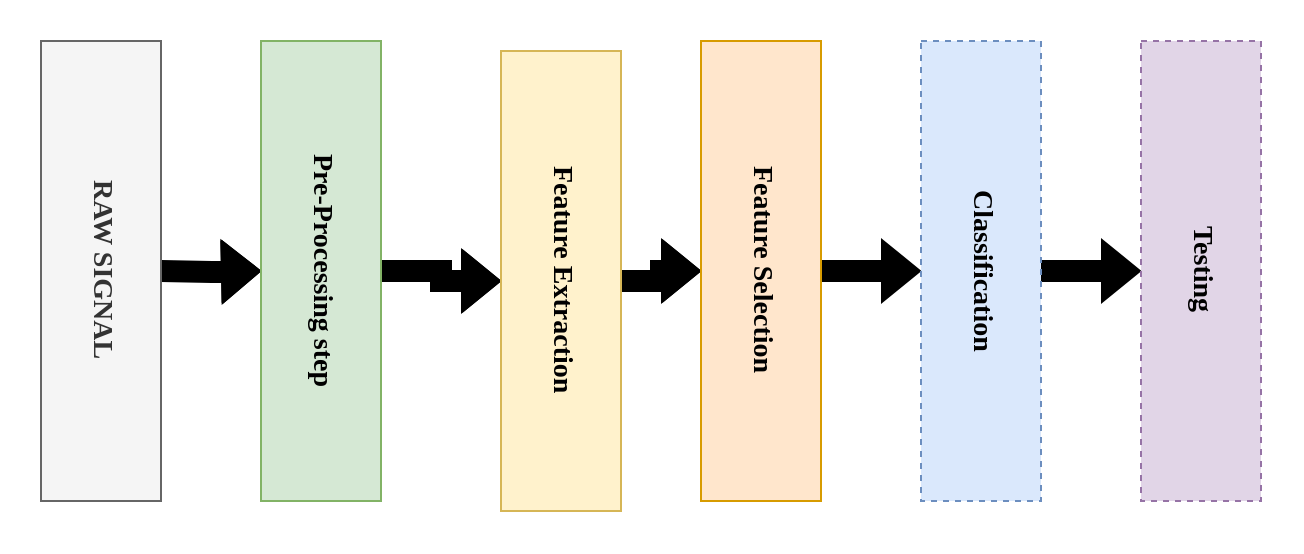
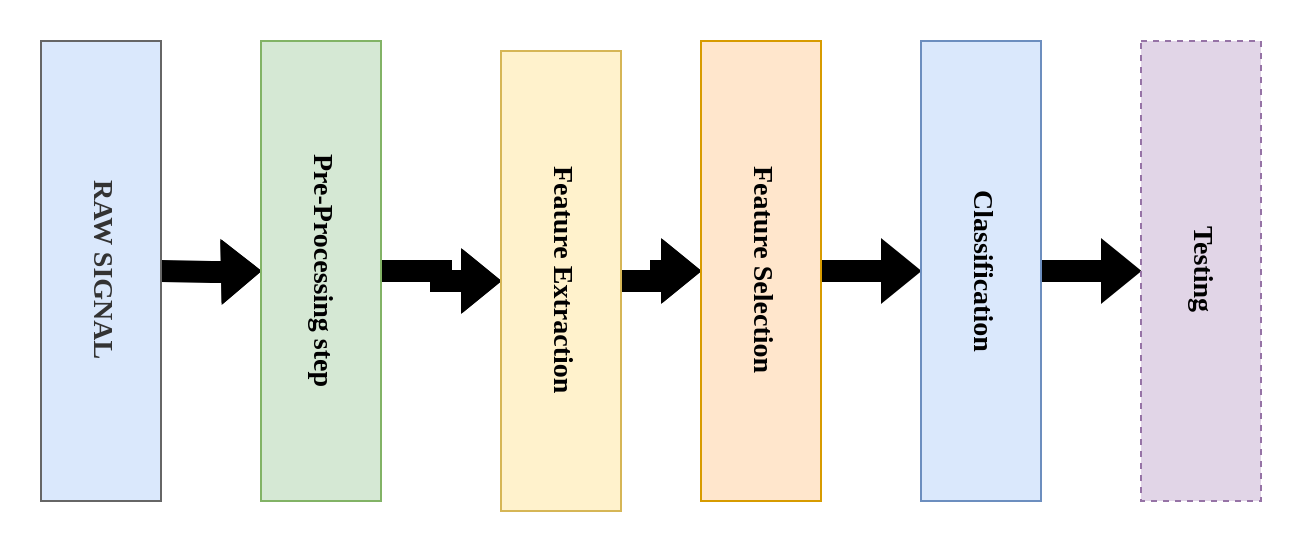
  <mxCell id="0" />
  <mxCell id="1" parent="0" />
  <mxCell id="2" value="" style="edgeStyle=orthogonalEdgeStyle;rounded=0;orthogonalLoop=1;jettySize=auto;shape=flexArrow;fillColor=light-dark(#000000,#000000);spacing=16;fontFamily=Georgia;fontStyle=1" edge="1" parent="1" target="5"><mxGeometry relative="1" as="geometry"><mxPoint x="80" y="135" as="sourcePoint" /></mxGeometry></mxCell>
- <mxCell id="3" value="RAW SIGNAL" style="rounded=0;whiteSpace=wrap;textDirection=vertical-rl;labelPosition=center;verticalLabelPosition=middle;align=center;verticalAlign=middle;fontStyle=1;fontSize=14;fillColor=#f5f5f5;fontColor=#333333;strokeColor=#666666;spacing=16;fontFamily=Georgia;" vertex="1" parent="1"><mxGeometry x="20" y="20" width="60" height="230" as="geometry" /></mxCell>
+ <mxCell id="3" value="RAW SIGNAL" style="rounded=0;whiteSpace=wrap;textDirection=vertical-rl;labelPosition=center;verticalLabelPosition=middle;align=center;verticalAlign=middle;fontStyle=1;fontSize=14;fillColor=#dae8fc;fontColor=#333333;strokeColor=#666666;spacing=16;fontFamily=Georgia;" vertex="1" parent="1"><mxGeometry x="20" y="20" width="60" height="230" as="geometry" /></mxCell>
  <mxCell id="4" value="" style="edgeStyle=orthogonalEdgeStyle;rounded=0;orthogonalLoop=1;jettySize=auto;shape=flexArrow;fillColor=light-dark(#000000,#000000);spacing=16;fontFamily=Georgia;fontStyle=1" edge="1" parent="1" source="5" target="7"><mxGeometry relative="1" as="geometry" /></mxCell>
  <mxCell id="5" value="Pre-Processing step" style="rounded=0;whiteSpace=wrap;textDirection=vertical-rl;labelPosition=center;verticalLabelPosition=middle;align=center;verticalAlign=middle;fontStyle=1;fontSize=14;fillColor=#d5e8d4;strokeColor=#82b366;spacing=16;fontFamily=Georgia;" vertex="1" parent="1"><mxGeometry x="130" y="20" width="60" height="230" as="geometry" /></mxCell>
  <mxCell id="6" value="" style="edgeStyle=orthogonalEdgeStyle;rounded=0;orthogonalLoop=1;jettySize=auto;shape=flexArrow;fillColor=light-dark(#000000,#000000);spacing=16;fontFamily=Georgia;fontStyle=1" edge="1" parent="1" source="7" target="9"><mxGeometry relative="1" as="geometry" /></mxCell>
  <mxCell id="7" value="Feature Extraction" style="rounded=0;whiteSpace=wrap;textDirection=vertical-rl;labelPosition=center;verticalLabelPosition=middle;align=center;verticalAlign=middle;fontStyle=1;fontSize=14;fillColor=#fff2cc;strokeColor=#d6b656;spacing=16;fontFamily=Georgia;" vertex="1" parent="1"><mxGeometry x="250" y="25" width="60" height="230" as="geometry" /></mxCell>
  <mxCell id="8" value="" style="edgeStyle=orthogonalEdgeStyle;rounded=0;orthogonalLoop=1;jettySize=auto;shape=flexArrow;fillColor=light-dark(#000000,#000000);spacing=16;fontFamily=Georgia;fontStyle=1" edge="1" parent="1" source="9" target="11"><mxGeometry relative="1" as="geometry" /></mxCell>
  <mxCell id="9" value="Feature Selection" style="rounded=0;whiteSpace=wrap;textDirection=vertical-rl;labelPosition=center;verticalLabelPosition=middle;align=center;verticalAlign=middle;fontStyle=1;fontSize=14;fillColor=#ffe6cc;strokeColor=#d79b00;spacing=16;fontFamily=Georgia;" vertex="1" parent="1"><mxGeometry x="350" y="20" width="60" height="230" as="geometry" /></mxCell>
  <mxCell id="10" value="" style="edgeStyle=orthogonalEdgeStyle;rounded=0;orthogonalLoop=1;jettySize=auto;shape=flexArrow;fillColor=light-dark(#000000,#000000);spacing=16;fontFamily=Georgia;fontStyle=1" edge="1" parent="1" source="11" target="12"><mxGeometry relative="1" as="geometry" /></mxCell>
- <mxCell id="11" value="Classification" style="rounded=0;whiteSpace=wrap;textDirection=vertical-rl;labelPosition=center;verticalLabelPosition=middle;align=center;verticalAlign=middle;fontStyle=1;fontSize=14;fillColor=#dae8fc;strokeColor=#6c8ebf;spacing=16;fontFamily=Georgia;dashed=1;" vertex="1" parent="1"><mxGeometry x="460" y="20" width="60" height="230" as="geometry" /></mxCell>
+ <mxCell id="11" value="Classification" style="rounded=0;whiteSpace=wrap;textDirection=vertical-rl;labelPosition=center;verticalLabelPosition=middle;align=center;verticalAlign=middle;fontStyle=1;fontSize=14;fillColor=#dae8fc;strokeColor=#6c8ebf;spacing=16;fontFamily=Georgia;" vertex="1" parent="1"><mxGeometry x="460" y="20" width="60" height="230" as="geometry" /></mxCell>
  <mxCell id="12" value="Testing" style="rounded=0;whiteSpace=wrap;textDirection=vertical-rl;labelPosition=center;verticalLabelPosition=middle;align=center;verticalAlign=middle;fontStyle=1;fontSize=14;fillColor=#e1d5e7;strokeColor=#9673a6;spacing=16;fontFamily=Georgia;dashed=1;" vertex="1" parent="1"><mxGeometry x="570" y="20" width="60" height="230" as="geometry" /></mxCell>
